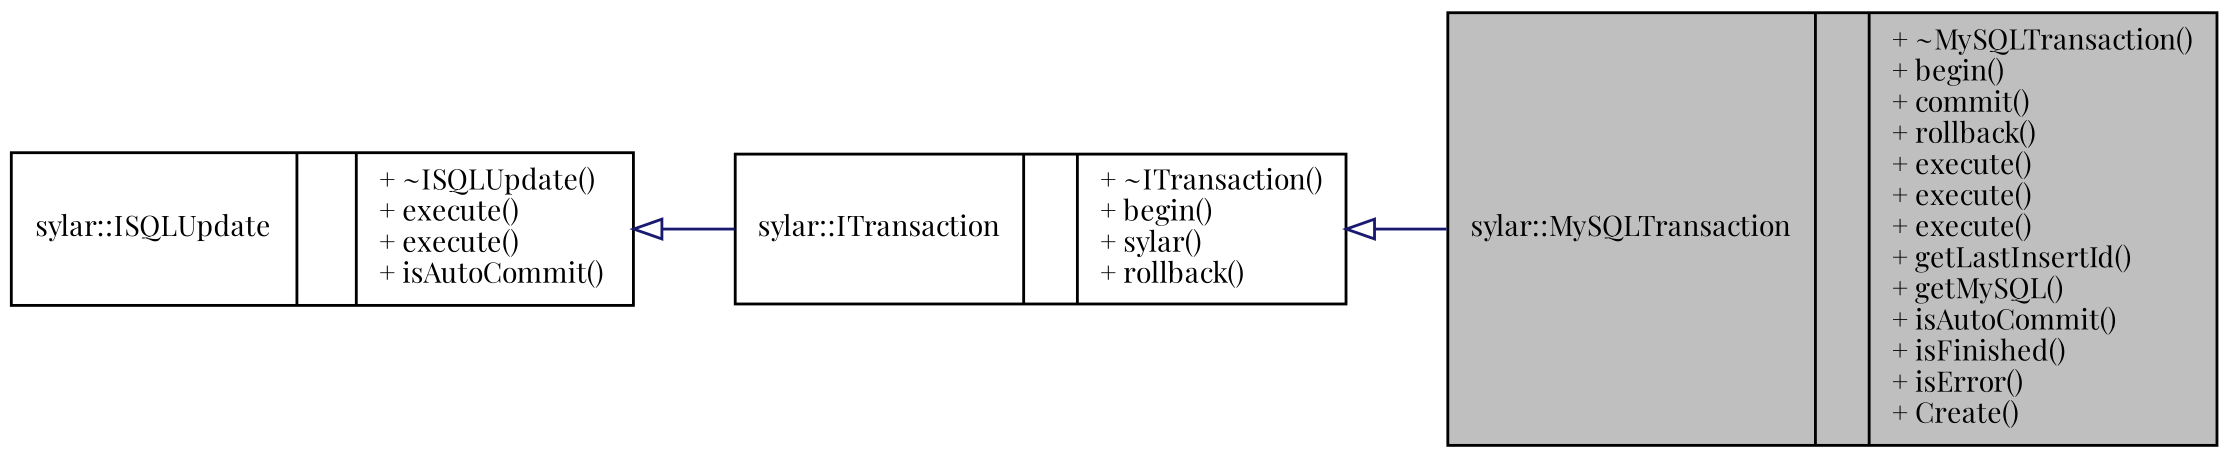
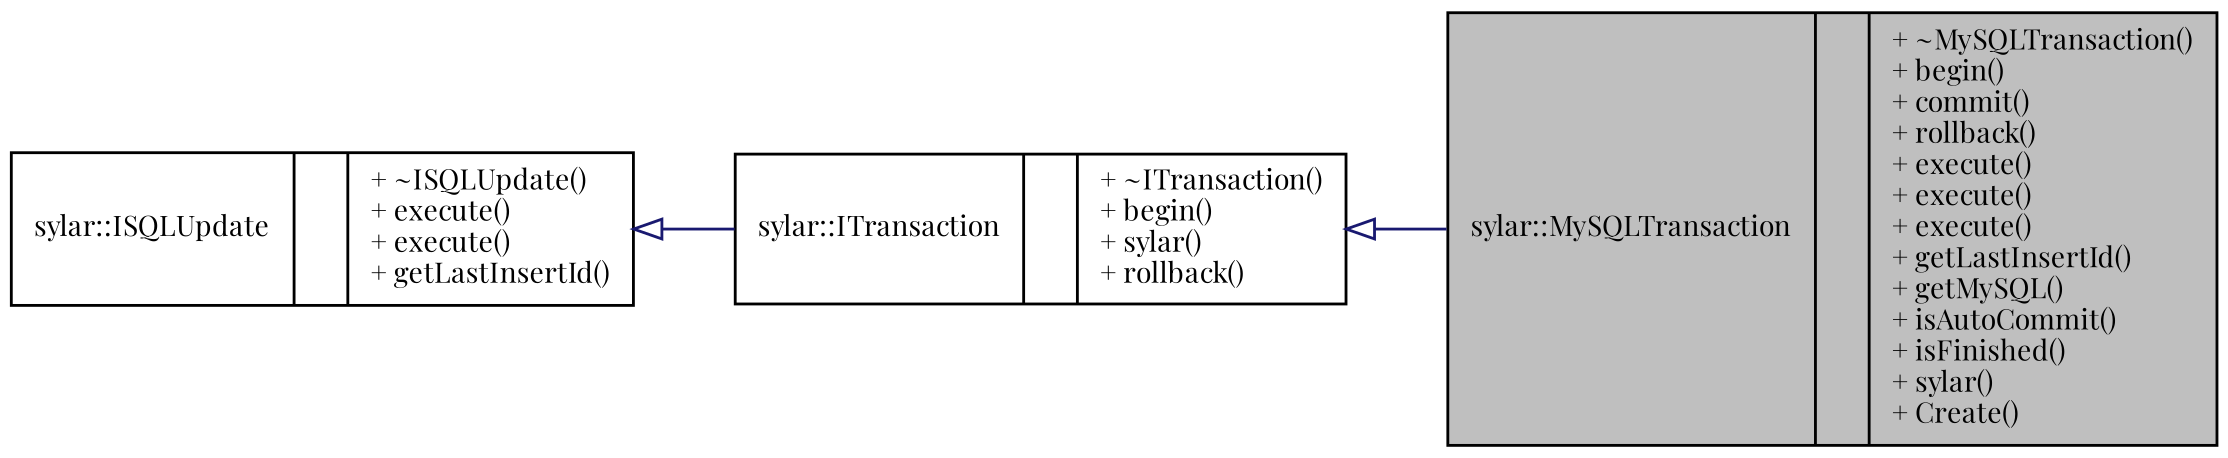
  digraph {
    fontname="Playfair Display"
    rankdir=LR
    node [color=black fillcolor=white fontname="Playfair Display" fontsize=10 shape=record style=filled]
    edge [arrowtail=onormal color=midnightblue dir=back fontname="Playfair Display" fontsize=10 labelfontname=Helvetica labelfontsize=10 style=solid]
-   n1 [fillcolor=grey75 fontcolor=black height=0.2 label="{sylar::MySQLTransaction\n||+ ~MySQLTransaction()\l+ begin()\l+ commit()\l+ rollback()\l+ execute()\l+ execute()\l+ execute()\l+ getLastInsertId()\l+ getMySQL()\l+ isAutoCommit()\l+ isFinished()\l+ isError()\l+ Create()\l}" width=0.4]
+   n1 [fillcolor=grey75 fontcolor=black height=0.2 label="{sylar::MySQLTransaction\n||+ ~MySQLTransaction()\l+ begin()\l+ commit()\l+ rollback()\l+ execute()\l+ execute()\l+ execute()\l+ getLastInsertId()\l+ getMySQL()\l+ isAutoCommit()\l+ isFinished()\l+ sylar()\l+ Create()\l}" width=0.4]
    n2 [height=0.2 label="{sylar::ITransaction\n||+ ~ITransaction()\l+ begin()\l+ sylar()\l+ rollback()\l}" width=0.4]
-   n3 [height=0.2 label="{sylar::ISQLUpdate\n||+ ~ISQLUpdate()\l+ execute()\l+ execute()\l+ isAutoCommit()\l}" width=0.4]
+   n3 [height=0.2 label="{sylar::ISQLUpdate\n||+ ~ISQLUpdate()\l+ execute()\l+ execute()\l+ getLastInsertId()\l}" width=0.4]
    n2 -> n1
    n3 -> n2
  }
